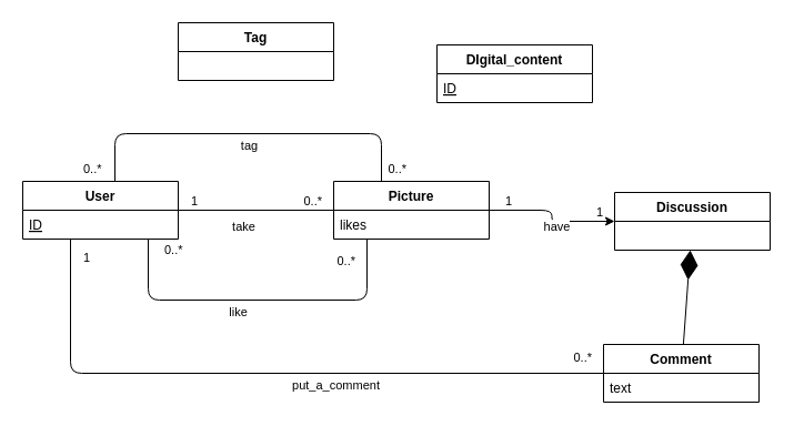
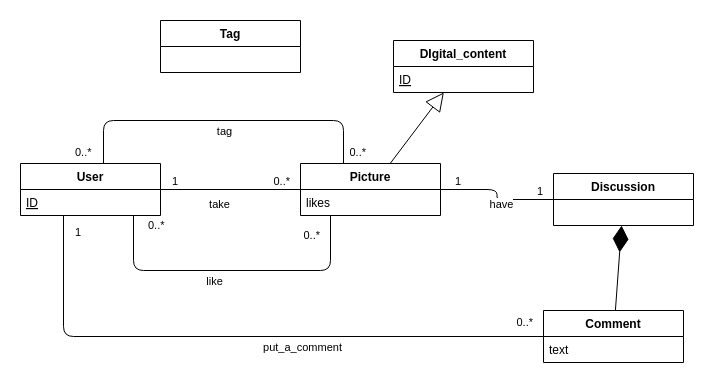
  <mxCell id="0" />
  <mxCell id="1" parent="0" />
  <mxCell id="2" value="" style="endArrow=none;html=1;edgeStyle=orthogonalEdgeStyle;" edge="1" parent="1" source="30" target="27"><mxGeometry relative="1" as="geometry"><mxPoint x="80" y="140" as="sourcePoint" /><mxPoint x="240" y="140" as="targetPoint" /></mxGeometry></mxCell>
  <mxCell id="3" value="1" style="edgeLabel;resizable=0;html=1;align=left;verticalAlign=bottom;" connectable="0" vertex="1" parent="2"><mxGeometry x="-1" relative="1" as="geometry"><mxPoint x="10" as="offset" /></mxGeometry></mxCell>
  <mxCell id="4" value="0..*" style="edgeLabel;resizable=0;html=1;align=right;verticalAlign=bottom;" connectable="0" vertex="1" parent="2"><mxGeometry x="1" relative="1" as="geometry"><mxPoint x="-10" as="offset" /></mxGeometry></mxCell>
  <mxCell id="5" value="take" style="edgeLabel;html=1;align=center;verticalAlign=middle;resizable=0;points=[];" vertex="1" connectable="0" parent="2"><mxGeometry x="-0.2" y="3" relative="1" as="geometry"><mxPoint x="2" y="17" as="offset" /></mxGeometry></mxCell>
  <mxCell id="6" value="" style="endArrow=none;html=1;edgeStyle=orthogonalEdgeStyle;" edge="1" parent="1" source="30" target="27"><mxGeometry relative="1" as="geometry"><mxPoint x="140" y="310" as="sourcePoint" /><mxPoint x="270" y="290" as="targetPoint" /><Array as="points"><mxPoint x="133" y="270" /><mxPoint x="330" y="270" /></Array></mxGeometry></mxCell>
  <mxCell id="7" value="0..*" style="edgeLabel;resizable=0;html=1;align=left;verticalAlign=bottom;" connectable="0" vertex="1" parent="6"><mxGeometry x="-1" relative="1" as="geometry"><mxPoint x="13" y="18" as="offset" /></mxGeometry></mxCell>
  <mxCell id="8" value="0..*" style="edgeLabel;resizable=0;html=1;align=right;verticalAlign=bottom;" connectable="0" vertex="1" parent="6"><mxGeometry x="1" relative="1" as="geometry"><mxPoint x="-10" y="28" as="offset" /></mxGeometry></mxCell>
  <mxCell id="9" value="&lt;div&gt;like&lt;/div&gt;" style="edgeLabel;html=1;align=center;verticalAlign=middle;resizable=0;points=[];" vertex="1" connectable="0" parent="6"><mxGeometry x="-0.194" y="2" relative="1" as="geometry"><mxPoint x="11" y="12" as="offset" /></mxGeometry></mxCell>
  <mxCell id="10" value="" style="endArrow=none;html=1;edgeStyle=orthogonalEdgeStyle;" edge="1" parent="1" source="30" target="27"><mxGeometry relative="1" as="geometry"><mxPoint x="133" y="129" as="sourcePoint" /><mxPoint x="343" y="103" as="targetPoint" /><Array as="points"><mxPoint x="103" y="120" /><mxPoint x="343" y="120" /></Array></mxGeometry></mxCell>
  <mxCell id="11" value="0..*" style="edgeLabel;resizable=0;html=1;align=left;verticalAlign=bottom;" connectable="0" vertex="1" parent="10"><mxGeometry x="-1" relative="1" as="geometry"><mxPoint x="-30" y="-3.0" as="offset" /></mxGeometry></mxCell>
  <mxCell id="12" value="0..*" style="edgeLabel;resizable=0;html=1;align=right;verticalAlign=bottom;" connectable="0" vertex="1" parent="10"><mxGeometry x="1" relative="1" as="geometry"><mxPoint x="23" y="-3" as="offset" /></mxGeometry></mxCell>
  <mxCell id="13" value="tag" style="edgeLabel;html=1;align=center;verticalAlign=middle;resizable=0;points=[];" vertex="1" connectable="0" parent="10"><mxGeometry x="-0.194" y="2" relative="1" as="geometry"><mxPoint x="32" y="12" as="offset" /></mxGeometry></mxCell>
  <mxCell id="14" value="" style="endArrow=diamondThin;endFill=1;endSize=24;html=1;" edge="1" parent="1" source="19" target="26"><mxGeometry width="160" relative="1" as="geometry"><mxPoint x="213" y="420" as="sourcePoint" /><mxPoint x="373" y="420" as="targetPoint" /></mxGeometry></mxCell>
- <mxCell id="15" value="" style="endArrow=classic;html=1;edgeStyle=orthogonalEdgeStyle;" edge="1" parent="1" source="27" target="26"><mxGeometry relative="1" as="geometry"><mxPoint x="433" y="160" as="sourcePoint" /><mxPoint x="593" y="210" as="targetPoint" /></mxGeometry></mxCell>
+ <mxCell id="15" value="" style="endArrow=none;html=1;edgeStyle=orthogonalEdgeStyle;" edge="1" parent="1" source="27" target="26"><mxGeometry relative="1" as="geometry"><mxPoint x="433" y="160" as="sourcePoint" /><mxPoint x="593" y="210" as="targetPoint" /></mxGeometry></mxCell>
  <mxCell id="16" value="1" style="edgeLabel;resizable=0;html=1;align=left;verticalAlign=bottom;" connectable="0" vertex="1" parent="15"><mxGeometry x="-1" relative="1" as="geometry"><mxPoint x="13" as="offset" /></mxGeometry></mxCell>
  <mxCell id="17" value="1" style="edgeLabel;resizable=0;html=1;align=right;verticalAlign=bottom;" connectable="0" vertex="1" parent="15"><mxGeometry x="1" relative="1" as="geometry"><mxPoint x="-10" as="offset" /></mxGeometry></mxCell>
  <mxCell id="18" value="have" style="edgeLabel;html=1;align=center;verticalAlign=middle;resizable=0;points=[];" vertex="1" connectable="0" parent="15"><mxGeometry x="-0.301" y="-1" relative="1" as="geometry"><mxPoint x="17" y="13" as="offset" /></mxGeometry></mxCell>
  <mxCell id="19" value="Comment" style="swimlane;fontStyle=1;childLayout=stackLayout;horizontal=1;startSize=26;fillColor=none;horizontalStack=0;resizeParent=1;resizeParentMax=0;resizeLast=0;collapsible=1;marginBottom=0;" vertex="1" parent="1"><mxGeometry x="543" y="310" width="140" height="52" as="geometry" /></mxCell>
  <mxCell id="20" value="text" style="text;strokeColor=none;fillColor=none;align=left;verticalAlign=top;spacingLeft=4;spacingRight=4;overflow=hidden;rotatable=0;points=[[0,0.5],[1,0.5]];portConstraint=eastwest;" vertex="1" parent="19"><mxGeometry y="26" width="140" height="26" as="geometry" /></mxCell>
+ <mxCell id="21" value="" style="endArrow=block;endSize=16;endFill=0;html=1;" edge="1" parent="1" source="27" target="32"><mxGeometry width="160" relative="1" as="geometry"><mxPoint x="63" y="130" as="sourcePoint" /><mxPoint x="223" y="130" as="targetPoint" /></mxGeometry></mxCell>
  <mxCell id="22" value="" style="endArrow=none;html=1;edgeStyle=orthogonalEdgeStyle;" edge="1" parent="1" source="31" target="19"><mxGeometry relative="1" as="geometry"><mxPoint x="158" y="262" as="sourcePoint" /><mxPoint x="350" y="262" as="targetPoint" /><Array as="points"><mxPoint x="63" y="336" /></Array></mxGeometry></mxCell>
  <mxCell id="23" value="1" style="edgeLabel;resizable=0;html=1;align=left;verticalAlign=bottom;" connectable="0" vertex="1" parent="22"><mxGeometry x="-1" relative="1" as="geometry"><mxPoint x="10.0" y="25.0" as="offset" /></mxGeometry></mxCell>
  <mxCell id="24" value="0..*" style="edgeLabel;resizable=0;html=1;align=right;verticalAlign=bottom;" connectable="0" vertex="1" parent="22"><mxGeometry x="1" relative="1" as="geometry"><mxPoint x="-10" y="-6" as="offset" /></mxGeometry></mxCell>
  <mxCell id="25" value="put_a_comment" style="edgeLabel;html=1;align=center;verticalAlign=middle;resizable=0;points=[];" vertex="1" connectable="0" parent="22"><mxGeometry x="-0.194" y="2" relative="1" as="geometry"><mxPoint x="117" y="12" as="offset" /></mxGeometry></mxCell>
  <mxCell id="26" value="Discussion" style="swimlane;fontStyle=1;childLayout=stackLayout;horizontal=1;startSize=26;fillColor=none;horizontalStack=0;resizeParent=1;resizeParentMax=0;resizeLast=0;collapsible=1;marginBottom=0;" vertex="1" parent="1"><mxGeometry x="553" y="173" width="140" height="52" as="geometry" /></mxCell>
  <mxCell id="27" value="Picture" style="swimlane;fontStyle=1;childLayout=stackLayout;horizontal=1;startSize=26;fillColor=none;horizontalStack=0;resizeParent=1;resizeParentMax=0;resizeLast=0;collapsible=1;marginBottom=0;" vertex="1" parent="1"><mxGeometry x="300" y="163" width="140" height="52" as="geometry" /></mxCell>
  <mxCell id="28" value="likes" style="text;strokeColor=none;fillColor=none;align=left;verticalAlign=top;spacingLeft=4;spacingRight=4;overflow=hidden;rotatable=0;points=[[0,0.5],[1,0.5]];portConstraint=eastwest;" vertex="1" parent="27"><mxGeometry y="26" width="140" height="26" as="geometry" /></mxCell>
  <mxCell id="29" value="Tag" style="swimlane;fontStyle=1;childLayout=stackLayout;horizontal=1;startSize=26;fillColor=none;horizontalStack=0;resizeParent=1;resizeParentMax=0;resizeLast=0;collapsible=1;marginBottom=0;" vertex="1" parent="1"><mxGeometry x="160" y="20" width="140" height="52" as="geometry" /></mxCell>
  <mxCell id="30" value="User" style="swimlane;fontStyle=1;childLayout=stackLayout;horizontal=1;startSize=26;fillColor=none;horizontalStack=0;resizeParent=1;resizeParentMax=0;resizeLast=0;collapsible=1;marginBottom=0;" vertex="1" parent="1"><mxGeometry x="20" y="163" width="140" height="52" as="geometry" /></mxCell>
  <mxCell id="31" value="ID" style="text;strokeColor=none;fillColor=none;align=left;verticalAlign=top;spacingLeft=4;spacingRight=4;overflow=hidden;rotatable=0;points=[[0,0.5],[1,0.5]];portConstraint=eastwest;fontStyle=4" vertex="1" parent="30"><mxGeometry y="26" width="140" height="26" as="geometry" /></mxCell>
  <mxCell id="32" value="DIgital_content" style="swimlane;fontStyle=1;childLayout=stackLayout;horizontal=1;startSize=26;fillColor=none;horizontalStack=0;resizeParent=1;resizeParentMax=0;resizeLast=0;collapsible=1;marginBottom=0;" vertex="1" parent="1"><mxGeometry x="393" y="40" width="140" height="52" as="geometry" /></mxCell>
  <mxCell id="33" value="ID" style="text;strokeColor=none;fillColor=none;align=left;verticalAlign=top;spacingLeft=4;spacingRight=4;overflow=hidden;rotatable=0;points=[[0,0.5],[1,0.5]];portConstraint=eastwest;fontStyle=4" vertex="1" parent="32"><mxGeometry y="26" width="140" height="26" as="geometry" /></mxCell>
